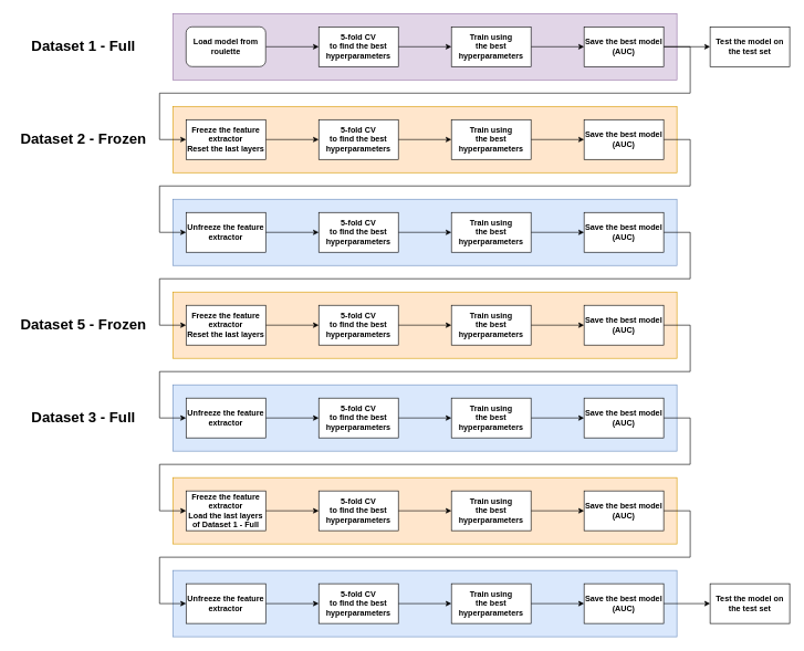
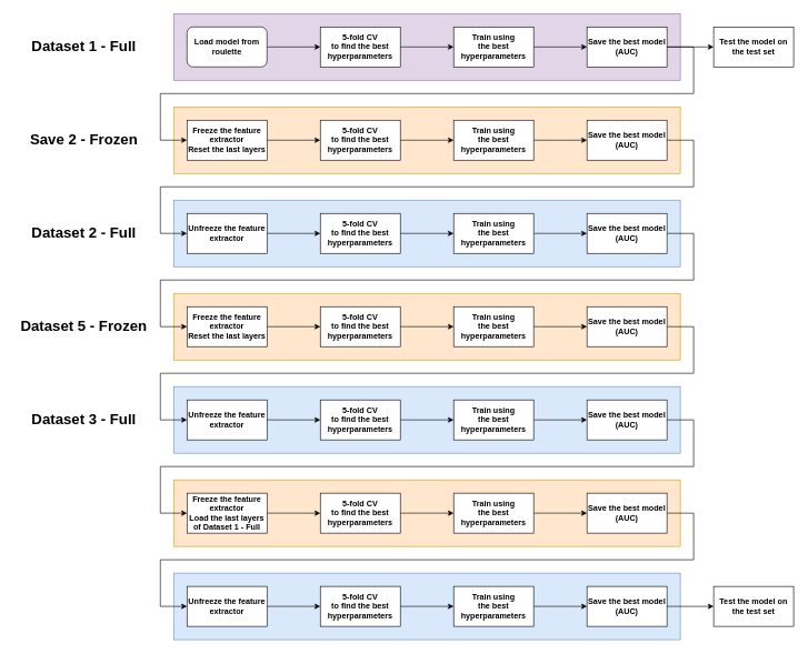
  <mxCell id="0" />
  <mxCell id="1" parent="0" />
  <mxCell id="2" value="" style="rounded=0;whiteSpace=wrap;html=1;fillColor=#ffe6cc;strokeColor=#d79b00;" vertex="1" parent="1"><mxGeometry y="160" width="760" height="100" as="geometry" x="260" /></mxCell>
  <mxCell id="3" value="" style="rounded=0;whiteSpace=wrap;html=1;fillColor=#ffe6cc;strokeColor=#d79b00;" vertex="1" parent="1"><mxGeometry y="720" width="760" height="100" as="geometry" x="260" /></mxCell>
  <mxCell id="4" value="" style="rounded=0;whiteSpace=wrap;html=1;fillColor=#ffe6cc;strokeColor=#d79b00;" vertex="1" parent="1"><mxGeometry y="440" width="760" height="100" as="geometry" x="260" /></mxCell>
  <mxCell id="5" value="" style="rounded=0;whiteSpace=wrap;html=1;fillColor=#dae8fc;strokeColor=#6c8ebf;" vertex="1" parent="1"><mxGeometry y="300" width="760" height="100" as="geometry" x="260" /></mxCell>
  <mxCell id="6" style="edgeStyle=orthogonalEdgeStyle;rounded=0;orthogonalLoop=1;jettySize=auto;html=1;exitX=1;exitY=0.5;exitDx=0;exitDy=0;entryX=0;entryY=0.5;entryDx=0;entryDy=0;" edge="1" parent="1" source="23" target="25"><mxGeometry relative="1" as="geometry"><Array as="points"><mxPoint x="1040" y="210" /><mxPoint x="1040" y="280" /><mxPoint x="240" y="280" /><mxPoint x="240" y="350" /></Array></mxGeometry></mxCell>
  <mxCell id="7" value="" style="rounded=0;whiteSpace=wrap;html=1;fillColor=#e1d5e7;strokeColor=#9673a6;" vertex="1" parent="1"><mxGeometry width="760" height="100" as="geometry" x="260" y="20" /></mxCell>
  <mxCell id="8" value="" style="edgeStyle=orthogonalEdgeStyle;rounded=0;orthogonalLoop=1;jettySize=auto;html=1;" edge="1" parent="1" source="9" target="11"><mxGeometry relative="1" as="geometry" /></mxCell>
  <mxCell id="9" value="Load model from roulette" style="whiteSpace=wrap;html=1;fontStyle=1;rounded=1;" vertex="1" parent="1"><mxGeometry x="280" y="40" width="120" height="60" as="geometry" /></mxCell>
  <mxCell id="10" value="" style="edgeStyle=orthogonalEdgeStyle;rounded=0;orthogonalLoop=1;jettySize=auto;html=1;" edge="1" parent="1" source="11" target="13"><mxGeometry relative="1" as="geometry" /></mxCell>
  <mxCell id="11" value="5-fold CV &lt;br&gt;to find the best &lt;br&gt;hyperparameters" style="rounded=0;whiteSpace=wrap;html=1;fontStyle=1" vertex="1" parent="1"><mxGeometry x="480" y="40" width="120" height="60" as="geometry" /></mxCell>
  <mxCell id="12" value="" style="edgeStyle=orthogonalEdgeStyle;rounded=0;orthogonalLoop=1;jettySize=auto;html=1;" edge="1" parent="1" source="13" target="16"><mxGeometry relative="1" as="geometry" /></mxCell>
  <mxCell id="13" value="Train using&lt;br&gt;the best hyperparameters" style="rounded=0;whiteSpace=wrap;html=1;fontStyle=1" vertex="1" parent="1"><mxGeometry x="680" y="40" width="120" height="60" as="geometry" /></mxCell>
  <mxCell id="14" style="edgeStyle=orthogonalEdgeStyle;rounded=0;orthogonalLoop=1;jettySize=auto;html=1;exitX=1;exitY=0.5;exitDx=0;exitDy=0;entryX=0;entryY=0.5;entryDx=0;entryDy=0;" edge="1" parent="1" source="16" target="18"><mxGeometry relative="1" as="geometry"><Array as="points"><mxPoint x="1040" y="70" /><mxPoint x="1040" y="140" /><mxPoint x="240" y="140" /><mxPoint x="240" y="210" /></Array></mxGeometry></mxCell>
  <mxCell id="15" style="edgeStyle=orthogonalEdgeStyle;rounded=0;orthogonalLoop=1;jettySize=auto;html=1;exitX=1;exitY=0.5;exitDx=0;exitDy=0;entryX=0;entryY=0.5;entryDx=0;entryDy=0;" edge="1" parent="1" source="16" target="72"><mxGeometry relative="1" as="geometry" /></mxCell>
  <mxCell id="16" value="Save the best model&lt;br style=&quot;font-size: 4px&quot;&gt;(AUC)" style="rounded=0;whiteSpace=wrap;html=1;fontStyle=1" vertex="1" parent="1"><mxGeometry x="880" y="40" width="120" height="60" as="geometry" /></mxCell>
  <mxCell id="17" value="" style="edgeStyle=orthogonalEdgeStyle;rounded=0;orthogonalLoop=1;jettySize=auto;html=1;" edge="1" parent="1" source="18" target="20"><mxGeometry relative="1" as="geometry" /></mxCell>
  <mxCell id="18" value="Freeze the feature extractor&lt;br&gt;Reset the last layers" style="rounded=0;whiteSpace=wrap;html=1;fontStyle=1" vertex="1" parent="1"><mxGeometry x="280" y="180" width="120" height="60" as="geometry" /></mxCell>
  <mxCell id="19" value="" style="edgeStyle=orthogonalEdgeStyle;rounded=0;orthogonalLoop=1;jettySize=auto;html=1;" edge="1" parent="1" source="20" target="22"><mxGeometry relative="1" as="geometry" /></mxCell>
  <mxCell id="20" value="5-fold CV&lt;br&gt;to find the best hyperparameters" style="rounded=0;whiteSpace=wrap;html=1;fontStyle=1" vertex="1" parent="1"><mxGeometry x="480" y="180" width="120" height="60" as="geometry" /></mxCell>
  <mxCell id="21" value="" style="edgeStyle=orthogonalEdgeStyle;rounded=0;orthogonalLoop=1;jettySize=auto;html=1;" edge="1" parent="1" source="22" target="23"><mxGeometry relative="1" as="geometry" /></mxCell>
  <mxCell id="22" value="Train using&lt;br&gt;the best hyperparameters" style="rounded=0;whiteSpace=wrap;html=1;fontStyle=1" vertex="1" parent="1"><mxGeometry x="680" y="180" width="120" height="60" as="geometry" /></mxCell>
  <mxCell id="23" value="Save the best model&lt;br&gt;(AUC)" style="rounded=0;whiteSpace=wrap;html=1;fontStyle=1" vertex="1" parent="1"><mxGeometry x="880" y="180" width="120" height="60" as="geometry" /></mxCell>
  <mxCell id="24" value="" style="edgeStyle=orthogonalEdgeStyle;rounded=0;orthogonalLoop=1;jettySize=auto;html=1;" edge="1" parent="1" source="25" target="27"><mxGeometry relative="1" as="geometry" /></mxCell>
  <mxCell id="25" value="Unfreeze the feature extractor" style="rounded=0;whiteSpace=wrap;html=1;fontStyle=1" vertex="1" parent="1"><mxGeometry x="280" y="320" width="120" height="60" as="geometry" /></mxCell>
  <mxCell id="26" value="" style="edgeStyle=orthogonalEdgeStyle;rounded=0;orthogonalLoop=1;jettySize=auto;html=1;" edge="1" parent="1" source="27" target="29"><mxGeometry relative="1" as="geometry" /></mxCell>
  <mxCell id="27" value="5-fold CV&lt;br&gt;to find the best hyperparameters" style="rounded=0;whiteSpace=wrap;html=1;fontStyle=1" vertex="1" parent="1"><mxGeometry x="480" y="320" width="120" height="60" as="geometry" /></mxCell>
  <mxCell id="28" value="" style="edgeStyle=orthogonalEdgeStyle;rounded=0;orthogonalLoop=1;jettySize=auto;html=1;" edge="1" parent="1" source="29" target="31"><mxGeometry relative="1" as="geometry" /></mxCell>
  <mxCell id="29" value="Train using&lt;br&gt;the best hyperparameters" style="rounded=0;whiteSpace=wrap;html=1;fontStyle=1" vertex="1" parent="1"><mxGeometry x="680" y="320" width="120" height="60" as="geometry" /></mxCell>
  <mxCell id="30" style="edgeStyle=orthogonalEdgeStyle;rounded=0;orthogonalLoop=1;jettySize=auto;html=1;exitX=1;exitY=0.5;exitDx=0;exitDy=0;" edge="1" parent="1" source="31" target="34"><mxGeometry relative="1" as="geometry"><Array as="points"><mxPoint x="1040" y="350" /><mxPoint x="1040" y="420" /><mxPoint x="240" y="420" /><mxPoint x="240" y="490" /></Array></mxGeometry></mxCell>
  <mxCell id="31" value="Save the best model&lt;br&gt;(AUC)" style="rounded=0;whiteSpace=wrap;html=1;fontStyle=1" vertex="1" parent="1"><mxGeometry x="880" y="320" width="120" height="60" as="geometry" /></mxCell>
  <mxCell id="32" value="" style="rounded=0;whiteSpace=wrap;html=1;fillColor=#dae8fc;strokeColor=#6c8ebf;" vertex="1" parent="1"><mxGeometry y="580" width="760" height="100" as="geometry" x="260" /></mxCell>
  <mxCell id="33" value="" style="edgeStyle=orthogonalEdgeStyle;rounded=0;orthogonalLoop=1;jettySize=auto;html=1;" edge="1" parent="1" source="34" target="36"><mxGeometry relative="1" as="geometry" /></mxCell>
  <mxCell id="34" value="Freeze the feature extractor&lt;br&gt;Reset the last layers" style="rounded=0;whiteSpace=wrap;html=1;fontStyle=1" vertex="1" parent="1"><mxGeometry x="280" y="460" width="120" height="60" as="geometry" /></mxCell>
  <mxCell id="35" value="" style="edgeStyle=orthogonalEdgeStyle;rounded=0;orthogonalLoop=1;jettySize=auto;html=1;" edge="1" parent="1" source="36" target="38"><mxGeometry relative="1" as="geometry" /></mxCell>
  <mxCell id="36" value="5-fold CV&lt;br&gt;to find the best hyperparameters" style="rounded=0;whiteSpace=wrap;html=1;fontStyle=1" vertex="1" parent="1"><mxGeometry x="480" y="460" width="120" height="60" as="geometry" /></mxCell>
  <mxCell id="37" value="" style="edgeStyle=orthogonalEdgeStyle;rounded=0;orthogonalLoop=1;jettySize=auto;html=1;" edge="1" parent="1" source="38" target="40"><mxGeometry relative="1" as="geometry" /></mxCell>
  <mxCell id="38" value="Train using&lt;br&gt;the best hyperparameters" style="rounded=0;whiteSpace=wrap;html=1;fontStyle=1" vertex="1" parent="1"><mxGeometry x="680" y="460" width="120" height="60" as="geometry" /></mxCell>
  <mxCell id="39" style="edgeStyle=orthogonalEdgeStyle;rounded=0;orthogonalLoop=1;jettySize=auto;html=1;exitX=1;exitY=0.5;exitDx=0;exitDy=0;entryX=0;entryY=0.5;entryDx=0;entryDy=0;" edge="1" parent="1" source="40" target="42"><mxGeometry relative="1" as="geometry"><Array as="points"><mxPoint x="1040" y="490" /><mxPoint x="1040" y="560" /><mxPoint x="240" y="560" /><mxPoint x="240" y="630" /></Array></mxGeometry></mxCell>
  <mxCell id="40" value="Save the best model&lt;br&gt;(AUC)" style="rounded=0;whiteSpace=wrap;html=1;fontStyle=1" vertex="1" parent="1"><mxGeometry x="880" y="460" width="120" height="60" as="geometry" /></mxCell>
  <mxCell id="41" value="" style="edgeStyle=orthogonalEdgeStyle;rounded=0;orthogonalLoop=1;jettySize=auto;html=1;" edge="1" parent="1" source="42" target="44"><mxGeometry relative="1" as="geometry" /></mxCell>
  <mxCell id="42" value="Unfreeze the feature extractor" style="rounded=0;whiteSpace=wrap;html=1;fontStyle=1" vertex="1" parent="1"><mxGeometry x="280" y="600" width="120" height="60" as="geometry" /></mxCell>
  <mxCell id="43" value="" style="edgeStyle=orthogonalEdgeStyle;rounded=0;orthogonalLoop=1;jettySize=auto;html=1;" edge="1" parent="1" source="44" target="46"><mxGeometry relative="1" as="geometry" /></mxCell>
  <mxCell id="44" value="5-fold CV&lt;br&gt;to find the best hyperparameters" style="rounded=0;whiteSpace=wrap;html=1;fontStyle=1" vertex="1" parent="1"><mxGeometry x="480" y="600" width="120" height="60" as="geometry" /></mxCell>
  <mxCell id="45" value="" style="edgeStyle=orthogonalEdgeStyle;rounded=0;orthogonalLoop=1;jettySize=auto;html=1;" edge="1" parent="1" source="46" target="48"><mxGeometry relative="1" as="geometry" /></mxCell>
  <mxCell id="46" value="Train using&lt;br&gt;the best hyperparameters" style="rounded=0;whiteSpace=wrap;html=1;fontStyle=1" vertex="1" parent="1"><mxGeometry x="680" y="600" width="120" height="60" as="geometry" /></mxCell>
  <mxCell id="47" style="edgeStyle=orthogonalEdgeStyle;rounded=0;orthogonalLoop=1;jettySize=auto;html=1;exitX=1;exitY=0.5;exitDx=0;exitDy=0;entryX=0;entryY=0.5;entryDx=0;entryDy=0;" edge="1" parent="1" source="48" target="52"><mxGeometry relative="1" as="geometry"><Array as="points"><mxPoint x="1040" y="630" /><mxPoint x="1040" y="700" /><mxPoint x="240" y="700" /><mxPoint x="240" y="770" /></Array></mxGeometry></mxCell>
  <mxCell id="48" value="Save the best model&lt;br&gt;(AUC)" style="rounded=0;whiteSpace=wrap;html=1;fontStyle=1" vertex="1" parent="1"><mxGeometry x="880" y="600" width="120" height="60" as="geometry" /></mxCell>
  <mxCell id="49" value="" style="rounded=0;whiteSpace=wrap;html=1;fillColor=#dae8fc;strokeColor=#6c8ebf;" vertex="1" parent="1"><mxGeometry y="860" width="760" height="100" as="geometry" x="260" /></mxCell>
  <mxCell id="50" style="edgeStyle=orthogonalEdgeStyle;rounded=0;orthogonalLoop=1;jettySize=auto;html=1;exitX=1;exitY=0.5;exitDx=0;exitDy=0;entryX=0;entryY=0.5;entryDx=0;entryDy=0;" edge="1" parent="1" source="57" target="59"><mxGeometry relative="1" as="geometry"><Array as="points"><mxPoint x="1040" y="770" /><mxPoint x="1040" y="840" /><mxPoint x="240" y="840" /><mxPoint x="240" y="910" /></Array></mxGeometry></mxCell>
  <mxCell id="51" value="" style="edgeStyle=orthogonalEdgeStyle;rounded=0;orthogonalLoop=1;jettySize=auto;html=1;" edge="1" parent="1" source="52" target="54"><mxGeometry relative="1" as="geometry" /></mxCell>
  <mxCell id="52" value="Freeze the feature extractor&lt;br&gt;Load the last layers of Dataset 1 - Full" style="rounded=0;whiteSpace=wrap;html=1;fontStyle=1" vertex="1" parent="1"><mxGeometry x="280" y="740" width="120" height="60" as="geometry" /></mxCell>
  <mxCell id="53" value="" style="edgeStyle=orthogonalEdgeStyle;rounded=0;orthogonalLoop=1;jettySize=auto;html=1;" edge="1" parent="1" source="54" target="56"><mxGeometry relative="1" as="geometry" /></mxCell>
  <mxCell id="54" value="5-fold CV&lt;br&gt;to find the best hyperparameters" style="rounded=0;whiteSpace=wrap;html=1;fontStyle=1" vertex="1" parent="1"><mxGeometry x="480" y="740" width="120" height="60" as="geometry" /></mxCell>
  <mxCell id="55" value="" style="edgeStyle=orthogonalEdgeStyle;rounded=0;orthogonalLoop=1;jettySize=auto;html=1;" edge="1" parent="1" source="56" target="57"><mxGeometry relative="1" as="geometry" /></mxCell>
  <mxCell id="56" value="Train using&lt;br&gt;the best hyperparameters" style="rounded=0;whiteSpace=wrap;html=1;fontStyle=1" vertex="1" parent="1"><mxGeometry x="680" y="740" width="120" height="60" as="geometry" /></mxCell>
  <mxCell id="57" value="Save the best model&lt;br&gt;(AUC)" style="rounded=0;whiteSpace=wrap;html=1;fontStyle=1" vertex="1" parent="1"><mxGeometry x="880" y="740" width="120" height="60" as="geometry" /></mxCell>
  <mxCell id="58" value="" style="edgeStyle=orthogonalEdgeStyle;rounded=0;orthogonalLoop=1;jettySize=auto;html=1;" edge="1" parent="1" source="59" target="61"><mxGeometry relative="1" as="geometry" /></mxCell>
  <mxCell id="59" value="Unfreeze the feature extractor" style="rounded=0;whiteSpace=wrap;html=1;fontStyle=1" vertex="1" parent="1"><mxGeometry x="280" y="880" width="120" height="60" as="geometry" /></mxCell>
  <mxCell id="60" value="" style="edgeStyle=orthogonalEdgeStyle;rounded=0;orthogonalLoop=1;jettySize=auto;html=1;" edge="1" parent="1" source="61" target="63"><mxGeometry relative="1" as="geometry" /></mxCell>
  <mxCell id="61" value="5-fold CV&lt;br&gt;to find the best hyperparameters" style="rounded=0;whiteSpace=wrap;html=1;fontStyle=1" vertex="1" parent="1"><mxGeometry x="480" y="880" width="120" height="60" as="geometry" /></mxCell>
  <mxCell id="62" value="" style="edgeStyle=orthogonalEdgeStyle;rounded=0;orthogonalLoop=1;jettySize=auto;html=1;" edge="1" parent="1" source="63" target="65"><mxGeometry relative="1" as="geometry" /></mxCell>
  <mxCell id="63" value="Train using&lt;br&gt;the best hyperparameters" style="rounded=0;whiteSpace=wrap;html=1;fontStyle=1" vertex="1" parent="1"><mxGeometry x="680" y="880" width="120" height="60" as="geometry" /></mxCell>
  <mxCell id="64" value="" style="edgeStyle=orthogonalEdgeStyle;rounded=0;orthogonalLoop=1;jettySize=auto;html=1;" edge="1" parent="1" source="65" target="66"><mxGeometry relative="1" as="geometry" /></mxCell>
  <mxCell id="65" value="Save the best model&lt;br&gt;(AUC)" style="rounded=0;whiteSpace=wrap;html=1;fontStyle=1" vertex="1" parent="1"><mxGeometry x="880" y="880" width="120" height="60" as="geometry" /></mxCell>
  <mxCell id="66" value="Test the model on the test set" style="rounded=0;whiteSpace=wrap;html=1;fontStyle=1" vertex="1" parent="1"><mxGeometry x="1070" y="880" width="120" height="60" as="geometry" /></mxCell>
  <mxCell id="67" value="&lt;font style=&quot;font-size: 22px&quot;&gt;&lt;b&gt;Dataset 1 - Full&lt;/b&gt;&lt;/font&gt;" style="text;html=1;align=center;verticalAlign=middle;resizable=0;points=[];autosize=1;" vertex="1" parent="1"><mxGeometry x="40" y="60" width="170" height="20" as="geometry" /></mxCell>
- <mxCell id="68" value="&lt;font style=&quot;font-size: 22px&quot;&gt;&lt;b&gt;Dataset 2 - Frozen&lt;/b&gt;&lt;/font&gt;" style="text;html=1;align=center;verticalAlign=middle;resizable=0;points=[];autosize=1;" vertex="1" parent="1"><mxGeometry x="20" y="200" width="210" height="20" as="geometry" /></mxCell>
+ <mxCell id="68" value="&lt;font style=&quot;font-size: 22px&quot;&gt;&lt;b&gt;Save 2 - Frozen&lt;/b&gt;&lt;/font&gt;" style="text;html=1;align=center;verticalAlign=middle;resizable=0;points=[];autosize=1;" vertex="1" parent="1"><mxGeometry x="20" y="200" width="210" height="20" as="geometry" /></mxCell>
  <mxCell id="69" value="&lt;font style=&quot;font-size: 22px&quot;&gt;&lt;b&gt;Dataset 5 - Frozen&lt;/b&gt;&lt;/font&gt;" style="text;html=1;align=center;verticalAlign=middle;resizable=0;points=[];autosize=1;" vertex="1" parent="1"><mxGeometry x="20" y="480" width="210" height="20" as="geometry" /></mxCell>
+ <mxCell id="70" value="&lt;font style=&quot;font-size: 22px&quot;&gt;&lt;b&gt;Dataset 2 - Full&lt;/b&gt;&lt;/font&gt;" style="text;html=1;align=center;verticalAlign=middle;resizable=0;points=[];autosize=1;" vertex="1" parent="1"><mxGeometry x="40" y="340" width="170" height="20" as="geometry" /></mxCell>
  <mxCell id="71" value="&lt;font style=&quot;font-size: 22px&quot;&gt;&lt;b&gt;Dataset 3 - Full&lt;/b&gt;&lt;/font&gt;" style="text;html=1;align=center;verticalAlign=middle;resizable=0;points=[];autosize=1;" vertex="1" parent="1"><mxGeometry x="40" y="620" width="170" height="20" as="geometry" /></mxCell>
  <mxCell id="72" value="Test the model on the test set" style="rounded=0;whiteSpace=wrap;html=1;fontStyle=1" vertex="1" parent="1"><mxGeometry x="1070" y="40" width="120" height="60" as="geometry" /></mxCell>
